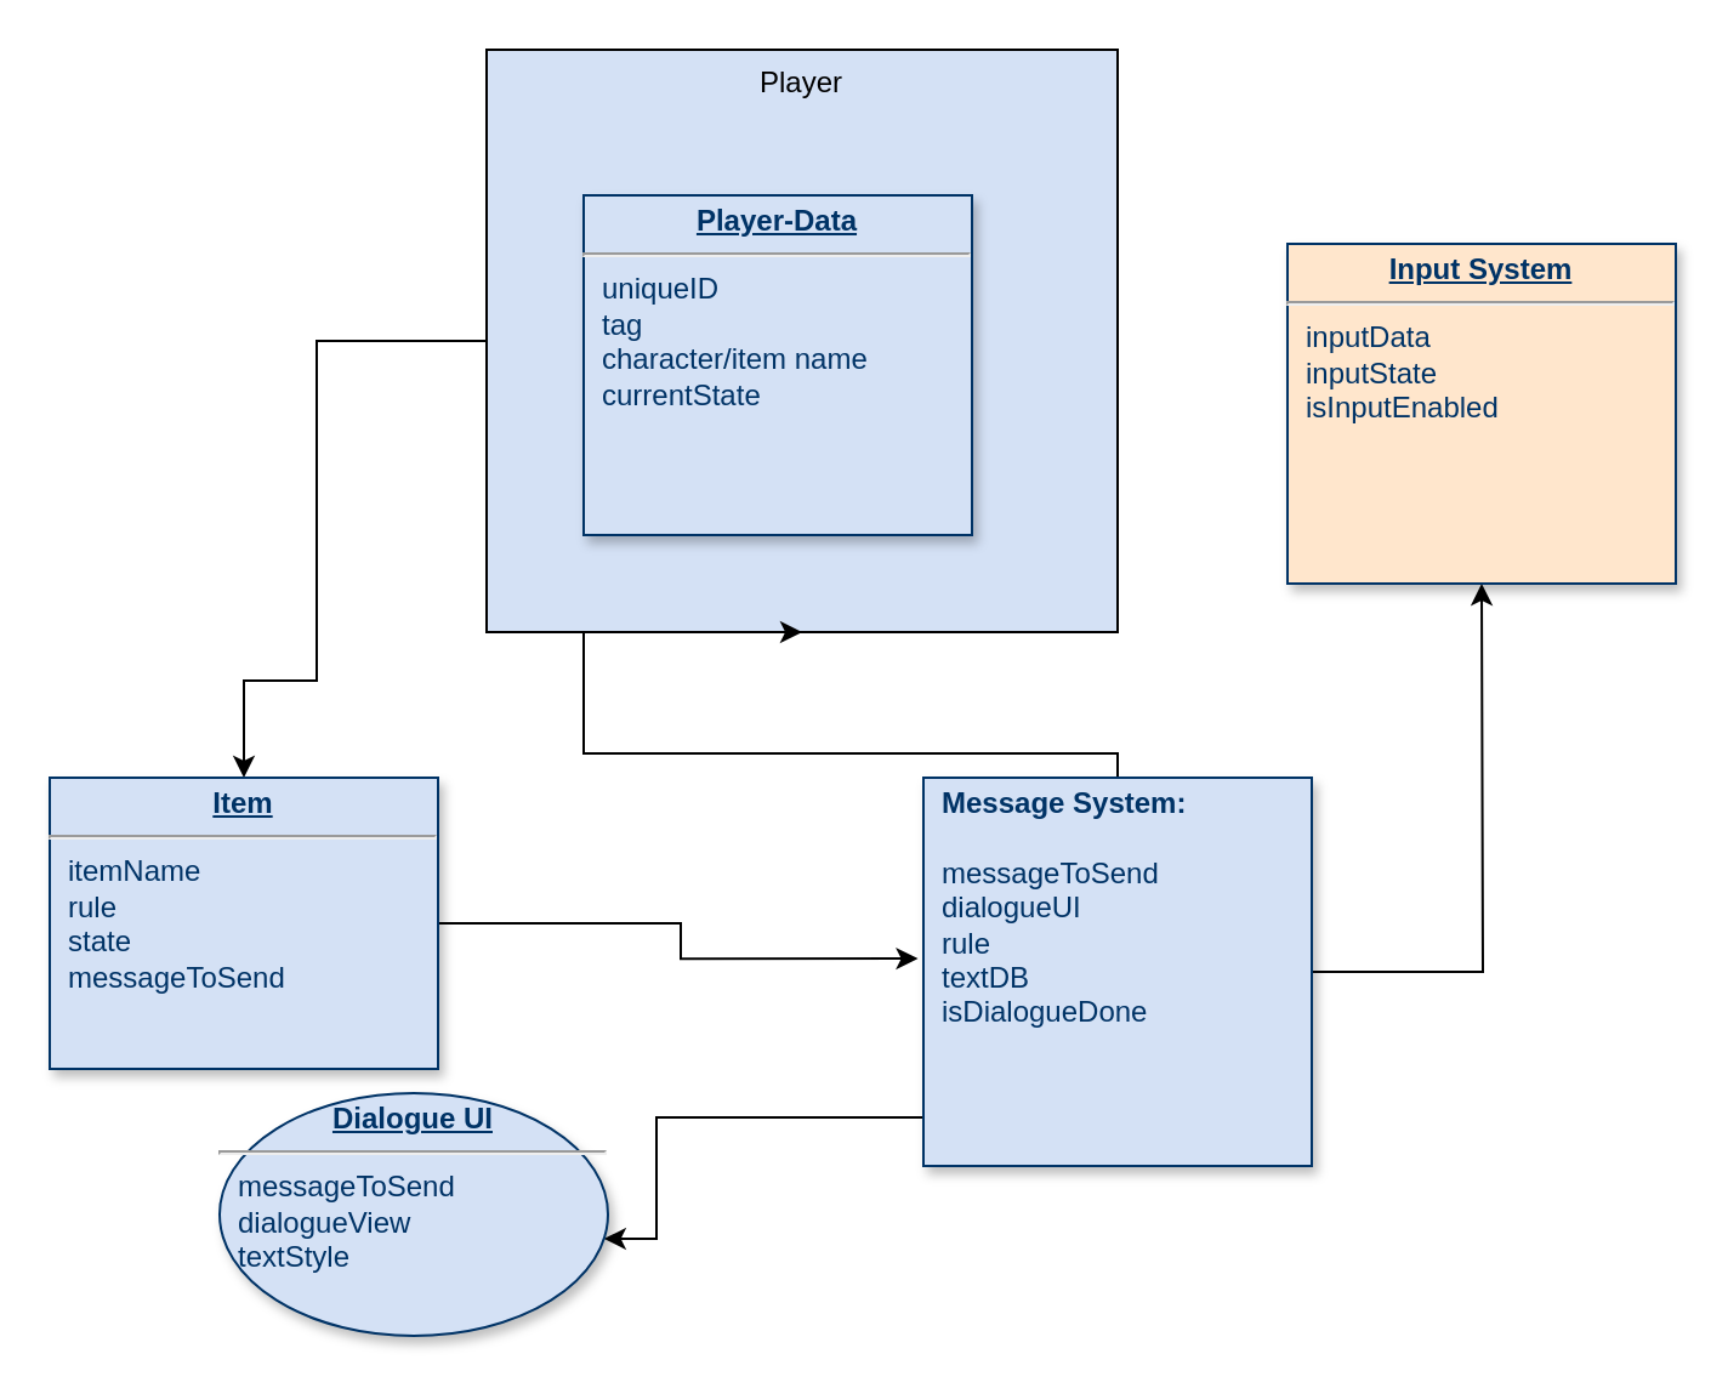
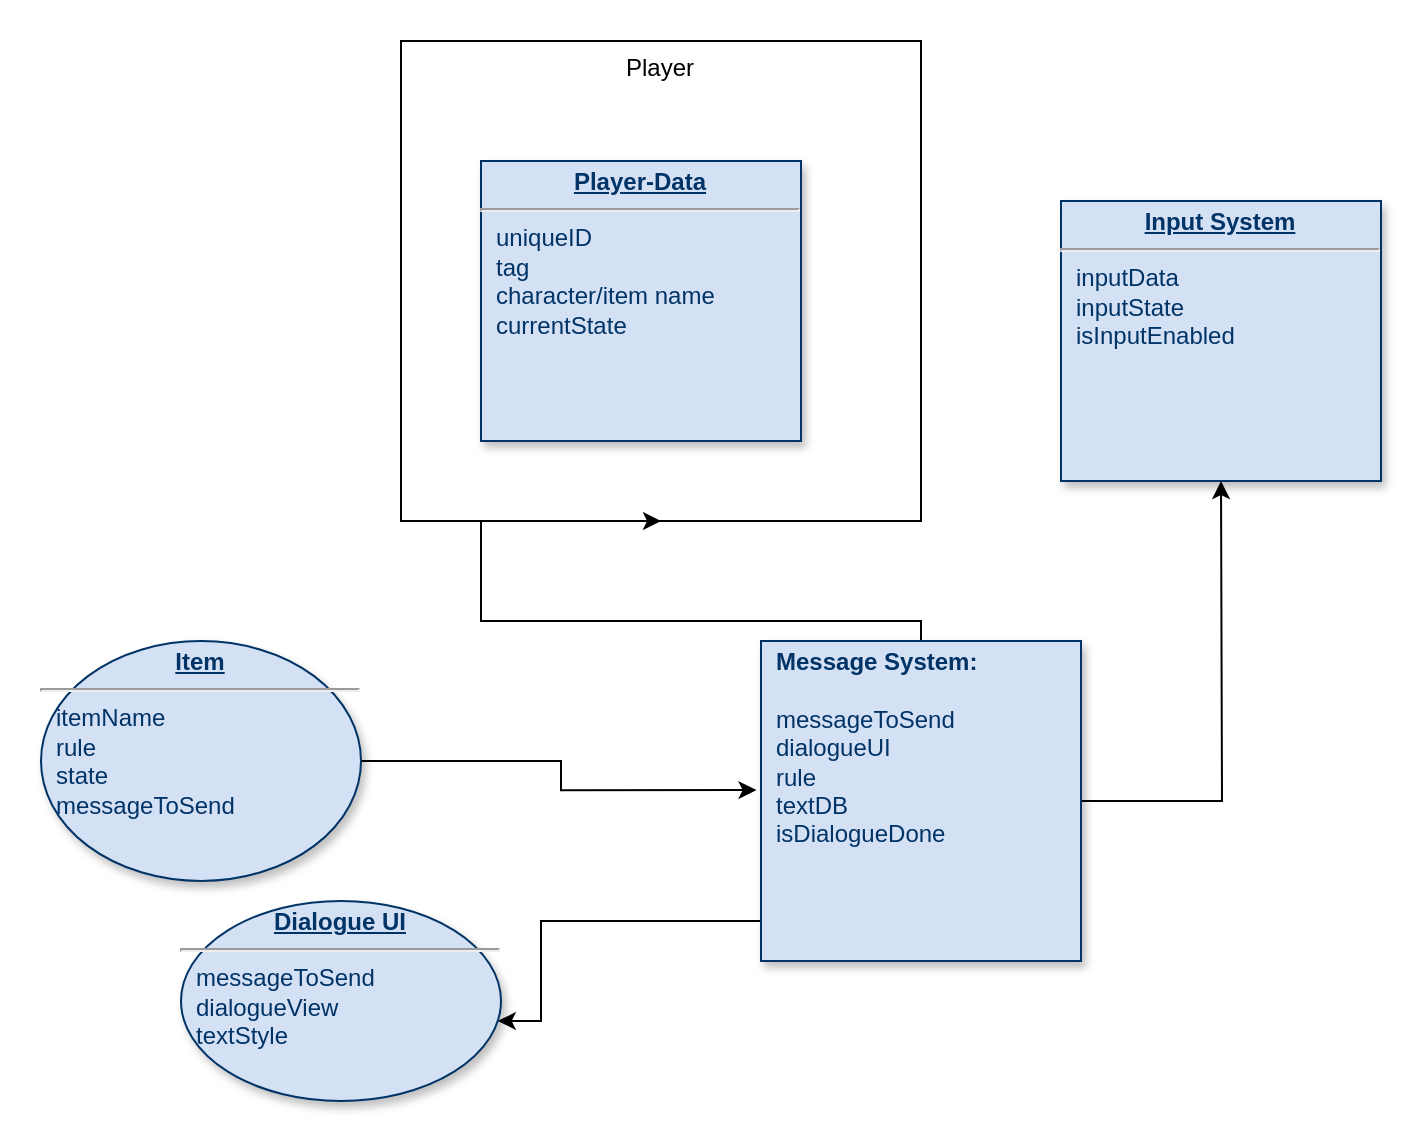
  <mxCell id="0" />
  <mxCell id="1" parent="0" />
- <mxCell id="2" style="edgeStyle=orthogonalEdgeStyle;rounded=0;orthogonalLoop=1;jettySize=auto;html=1;entryX=0.5;entryY=0;entryDx=0;entryDy=0;" edge="1" parent="1" source="3" target="9"><mxGeometry relative="1" as="geometry"><Array as="points"><mxPoint x="130" y="280" /><mxPoint x="100" y="280" /></Array></mxGeometry></mxCell>
- <mxCell id="3" value="Player" style="rounded=0;whiteSpace=wrap;html=1;verticalAlign=top;fillColor=#d4e1f5;" vertex="1" parent="1"><mxGeometry x="200" y="20" width="260" height="240" as="geometry" /></mxCell>
+ <mxCell id="3" value="Player" style="rounded=0;whiteSpace=wrap;html=1;verticalAlign=top;" vertex="1" parent="1"><mxGeometry x="200" y="20" width="260" height="240" as="geometry" /></mxCell>
  <mxCell id="4" style="edgeStyle=orthogonalEdgeStyle;rounded=0;orthogonalLoop=1;jettySize=auto;html=1;" edge="1" parent="1" source="7" target="11"><mxGeometry relative="1" as="geometry"><Array as="points"><mxPoint x="270" y="460" /><mxPoint x="270" y="510" /></Array></mxGeometry></mxCell>
  <mxCell id="5" style="edgeStyle=orthogonalEdgeStyle;rounded=0;orthogonalLoop=1;jettySize=auto;html=1;entryX=0.5;entryY=1;entryDx=0;entryDy=0;" edge="1" parent="1" source="7" target="3"><mxGeometry relative="1" as="geometry"><Array as="points"><mxPoint x="240" y="310" /><mxPoint x="240" y="260" /></Array></mxGeometry></mxCell>
  <mxCell id="6" style="edgeStyle=orthogonalEdgeStyle;rounded=0;orthogonalLoop=1;jettySize=auto;html=1;" edge="1" parent="1" source="7"><mxGeometry relative="1" as="geometry"><mxPoint x="610" y="240" as="targetPoint" /></mxGeometry></mxCell>
  <mxCell id="7" value="&lt;p style=&quot;margin: 0px ; margin-top: 4px ; text-align: center ; text-decoration: underline&quot;&gt;&lt;/p&gt;&lt;p style=&quot;margin: 0px ; margin-left: 8px&quot;&gt;&lt;b&gt;Message System:&lt;/b&gt;&lt;/p&gt;&lt;p style=&quot;margin: 0px ; margin-left: 8px&quot;&gt;&lt;b&gt;&lt;br&gt;&lt;/b&gt;&lt;/p&gt;&lt;p style=&quot;margin: 0px ; margin-left: 8px&quot;&gt;messageToSend&lt;/p&gt;&lt;p style=&quot;margin: 0px ; margin-left: 8px&quot;&gt;dialogueUI&lt;/p&gt;&lt;p style=&quot;margin: 0px ; margin-left: 8px&quot;&gt;rule&lt;/p&gt;&lt;p style=&quot;margin: 0px ; margin-left: 8px&quot;&gt;textDB&lt;/p&gt;&lt;p style=&quot;margin: 0px ; margin-left: 8px&quot;&gt;isDialogueDone&lt;/p&gt;&lt;p style=&quot;margin: 0px ; margin-left: 8px&quot;&gt;&lt;b&gt;&lt;br&gt;&lt;/b&gt;&lt;/p&gt;&lt;p style=&quot;margin: 0px ; margin-left: 8px&quot;&gt;&lt;br&gt;&lt;/p&gt;" style="verticalAlign=top;align=left;overflow=fill;fontSize=12;fontFamily=Helvetica;html=1;strokeColor=#003366;shadow=1;fillColor=#D4E1F5;fontColor=#003366" parent="1" vertex="1"><mxGeometry x="380" y="320" width="160" height="160" as="geometry" /></mxCell>
  <mxCell id="8" style="edgeStyle=orthogonalEdgeStyle;rounded=0;orthogonalLoop=1;jettySize=auto;html=1;entryX=-0.014;entryY=0.466;entryDx=0;entryDy=0;entryPerimeter=0;" edge="1" parent="1" source="9" target="7"><mxGeometry relative="1" as="geometry" /></mxCell>
- <mxCell id="9" value="&lt;p style=&quot;margin: 0px ; margin-top: 4px ; text-align: center ; text-decoration: underline&quot;&gt;&lt;strong&gt;Item&lt;/strong&gt;&lt;/p&gt;&lt;hr&gt;&lt;p style=&quot;margin: 0px ; margin-left: 8px&quot;&gt;&lt;span&gt;itemName&lt;/span&gt;&lt;br&gt;&lt;/p&gt;&lt;p style=&quot;margin: 0px ; margin-left: 8px&quot;&gt;&lt;span&gt;rule&lt;/span&gt;&lt;/p&gt;&lt;p style=&quot;margin: 0px ; margin-left: 8px&quot;&gt;&lt;span&gt;state&lt;/span&gt;&lt;/p&gt;&lt;p style=&quot;margin: 0px ; margin-left: 8px&quot;&gt;&lt;span&gt;messageToSend&lt;/span&gt;&lt;/p&gt;&lt;p style=&quot;margin: 0px ; margin-left: 8px&quot;&gt;&lt;span&gt;&lt;br&gt;&lt;/span&gt;&lt;/p&gt;" style="verticalAlign=top;align=left;overflow=fill;fontSize=12;fontFamily=Helvetica;html=1;strokeColor=#003366;shadow=1;fillColor=#D4E1F5;fontColor=#003366" parent="1" vertex="1"><mxGeometry x="20" y="320" width="160" height="120" as="geometry" /></mxCell>
+ <mxCell id="9" value="&lt;p style=&quot;margin: 0px ; margin-top: 4px ; text-align: center ; text-decoration: underline&quot;&gt;&lt;strong&gt;Item&lt;/strong&gt;&lt;/p&gt;&lt;hr&gt;&lt;p style=&quot;margin: 0px ; margin-left: 8px&quot;&gt;&lt;span&gt;itemName&lt;/span&gt;&lt;br&gt;&lt;/p&gt;&lt;p style=&quot;margin: 0px ; margin-left: 8px&quot;&gt;&lt;span&gt;rule&lt;/span&gt;&lt;/p&gt;&lt;p style=&quot;margin: 0px ; margin-left: 8px&quot;&gt;&lt;span&gt;state&lt;/span&gt;&lt;/p&gt;&lt;p style=&quot;margin: 0px ; margin-left: 8px&quot;&gt;&lt;span&gt;messageToSend&lt;/span&gt;&lt;/p&gt;&lt;p style=&quot;margin: 0px ; margin-left: 8px&quot;&gt;&lt;span&gt;&lt;br&gt;&lt;/span&gt;&lt;/p&gt;" style="ellipse;verticalAlign=top;align=left;overflow=fill;fontSize=12;fontFamily=Helvetica;html=1;strokeColor=#003366;shadow=1;fillColor=#D4E1F5;fontColor=#003366;" parent="1" vertex="1"><mxGeometry x="20" y="320" width="160" height="120" as="geometry" /></mxCell>
  <mxCell id="10" value="&lt;p style=&quot;margin: 0px ; margin-top: 4px ; text-align: center ; text-decoration: underline&quot;&gt;&lt;strong&gt;Player-Data&lt;/strong&gt;&lt;/p&gt;&lt;hr&gt;&lt;p style=&quot;margin: 0px ; margin-left: 8px&quot;&gt;uniqueID&lt;/p&gt;&lt;p style=&quot;margin: 0px ; margin-left: 8px&quot;&gt;tag&lt;/p&gt;&lt;p style=&quot;margin: 0px ; margin-left: 8px&quot;&gt;character/item name&lt;/p&gt;&lt;p style=&quot;margin: 0px ; margin-left: 8px&quot;&gt;currentState&lt;/p&gt;&lt;p style=&quot;margin: 0px ; margin-left: 8px&quot;&gt;&lt;br&gt;&lt;/p&gt;" style="verticalAlign=top;align=left;overflow=fill;fontSize=12;fontFamily=Helvetica;html=1;strokeColor=#003366;shadow=1;fillColor=#D4E1F5;fontColor=#003366" parent="1" vertex="1"><mxGeometry x="240" y="80" width="160" height="140" as="geometry" /></mxCell>
  <mxCell id="11" value="&lt;p style=&quot;margin: 0px ; margin-top: 4px ; text-align: center ; text-decoration: underline&quot;&gt;&lt;b&gt;Dialogue UI&lt;/b&gt;&lt;/p&gt;&lt;hr&gt;&lt;p style=&quot;margin: 0px ; margin-left: 8px&quot;&gt;messageToSend&lt;/p&gt;&lt;p style=&quot;margin: 0px ; margin-left: 8px&quot;&gt;dialogueView&lt;/p&gt;&lt;p style=&quot;margin: 0px ; margin-left: 8px&quot;&gt;textStyle&lt;/p&gt;&lt;p style=&quot;margin: 0px ; margin-left: 8px&quot;&gt;&lt;br&gt;&lt;/p&gt;&lt;p style=&quot;margin: 0px ; margin-left: 8px&quot;&gt;&lt;span&gt;&lt;br&gt;&lt;/span&gt;&lt;/p&gt;" style="ellipse;verticalAlign=top;align=left;overflow=fill;fontSize=12;fontFamily=Helvetica;html=1;strokeColor=#003366;shadow=1;fillColor=#D4E1F5;fontColor=#003366;" vertex="1" parent="1"><mxGeometry x="90" y="450" width="160" height="100" as="geometry" /></mxCell>
- <mxCell id="12" value="&lt;p style=&quot;margin: 0px ; margin-top: 4px ; text-align: center ; text-decoration: underline&quot;&gt;&lt;strong&gt;Input System&lt;/strong&gt;&lt;/p&gt;&lt;hr&gt;&lt;p style=&quot;margin: 0px ; margin-left: 8px&quot;&gt;inputData&lt;/p&gt;&lt;p style=&quot;margin: 0px ; margin-left: 8px&quot;&gt;inputState&lt;/p&gt;&lt;p style=&quot;margin: 0px ; margin-left: 8px&quot;&gt;isInputEnabled&lt;/p&gt;&lt;p style=&quot;margin: 0px ; margin-left: 8px&quot;&gt;&lt;br&gt;&lt;/p&gt;&lt;p style=&quot;margin: 0px ; margin-left: 8px&quot;&gt;&lt;span&gt;&lt;br&gt;&lt;/span&gt;&lt;/p&gt;" style="verticalAlign=top;align=left;overflow=fill;fontSize=12;fontFamily=Helvetica;html=1;strokeColor=#003366;shadow=1;fillColor=#ffe6cc;fontColor=#003366;" vertex="1" parent="1"><mxGeometry x="530" y="100" width="160" height="140" as="geometry" /></mxCell>
+ <mxCell id="12" value="&lt;p style=&quot;margin: 0px ; margin-top: 4px ; text-align: center ; text-decoration: underline&quot;&gt;&lt;strong&gt;Input System&lt;/strong&gt;&lt;/p&gt;&lt;hr&gt;&lt;p style=&quot;margin: 0px ; margin-left: 8px&quot;&gt;inputData&lt;/p&gt;&lt;p style=&quot;margin: 0px ; margin-left: 8px&quot;&gt;inputState&lt;/p&gt;&lt;p style=&quot;margin: 0px ; margin-left: 8px&quot;&gt;isInputEnabled&lt;/p&gt;&lt;p style=&quot;margin: 0px ; margin-left: 8px&quot;&gt;&lt;br&gt;&lt;/p&gt;&lt;p style=&quot;margin: 0px ; margin-left: 8px&quot;&gt;&lt;span&gt;&lt;br&gt;&lt;/span&gt;&lt;/p&gt;" style="verticalAlign=top;align=left;overflow=fill;fontSize=12;fontFamily=Helvetica;html=1;strokeColor=#003366;shadow=1;fillColor=#D4E1F5;fontColor=#003366" vertex="1" parent="1"><mxGeometry x="530" y="100" width="160" height="140" as="geometry" /></mxCell>
